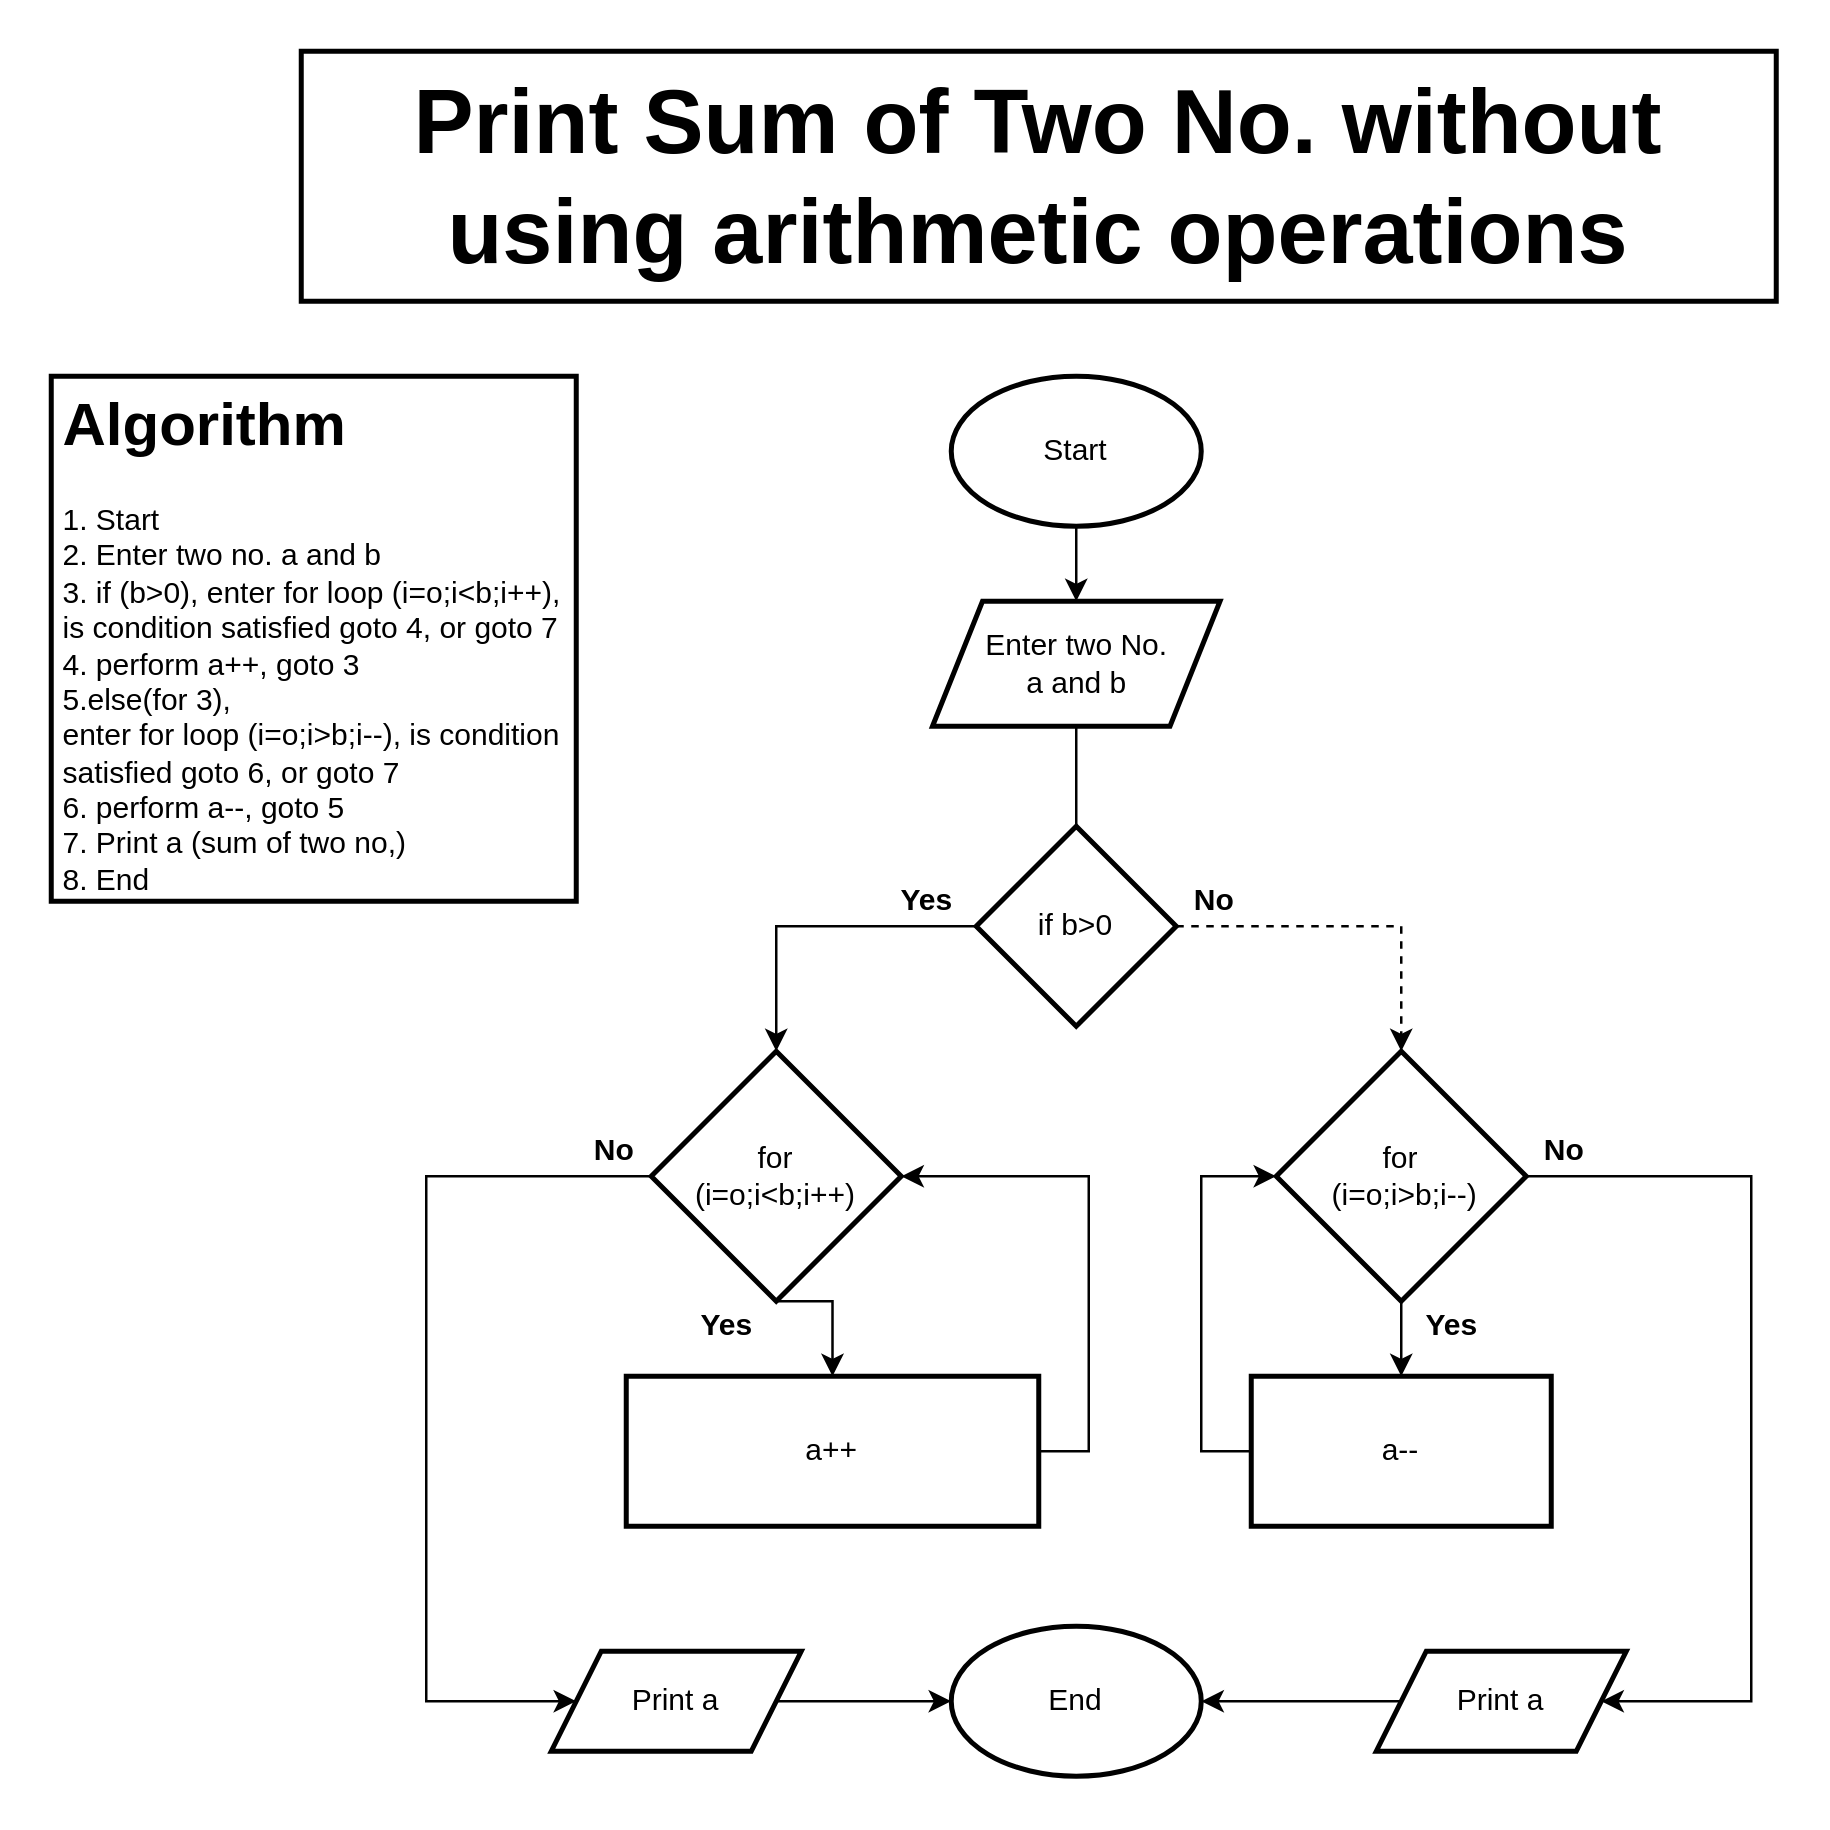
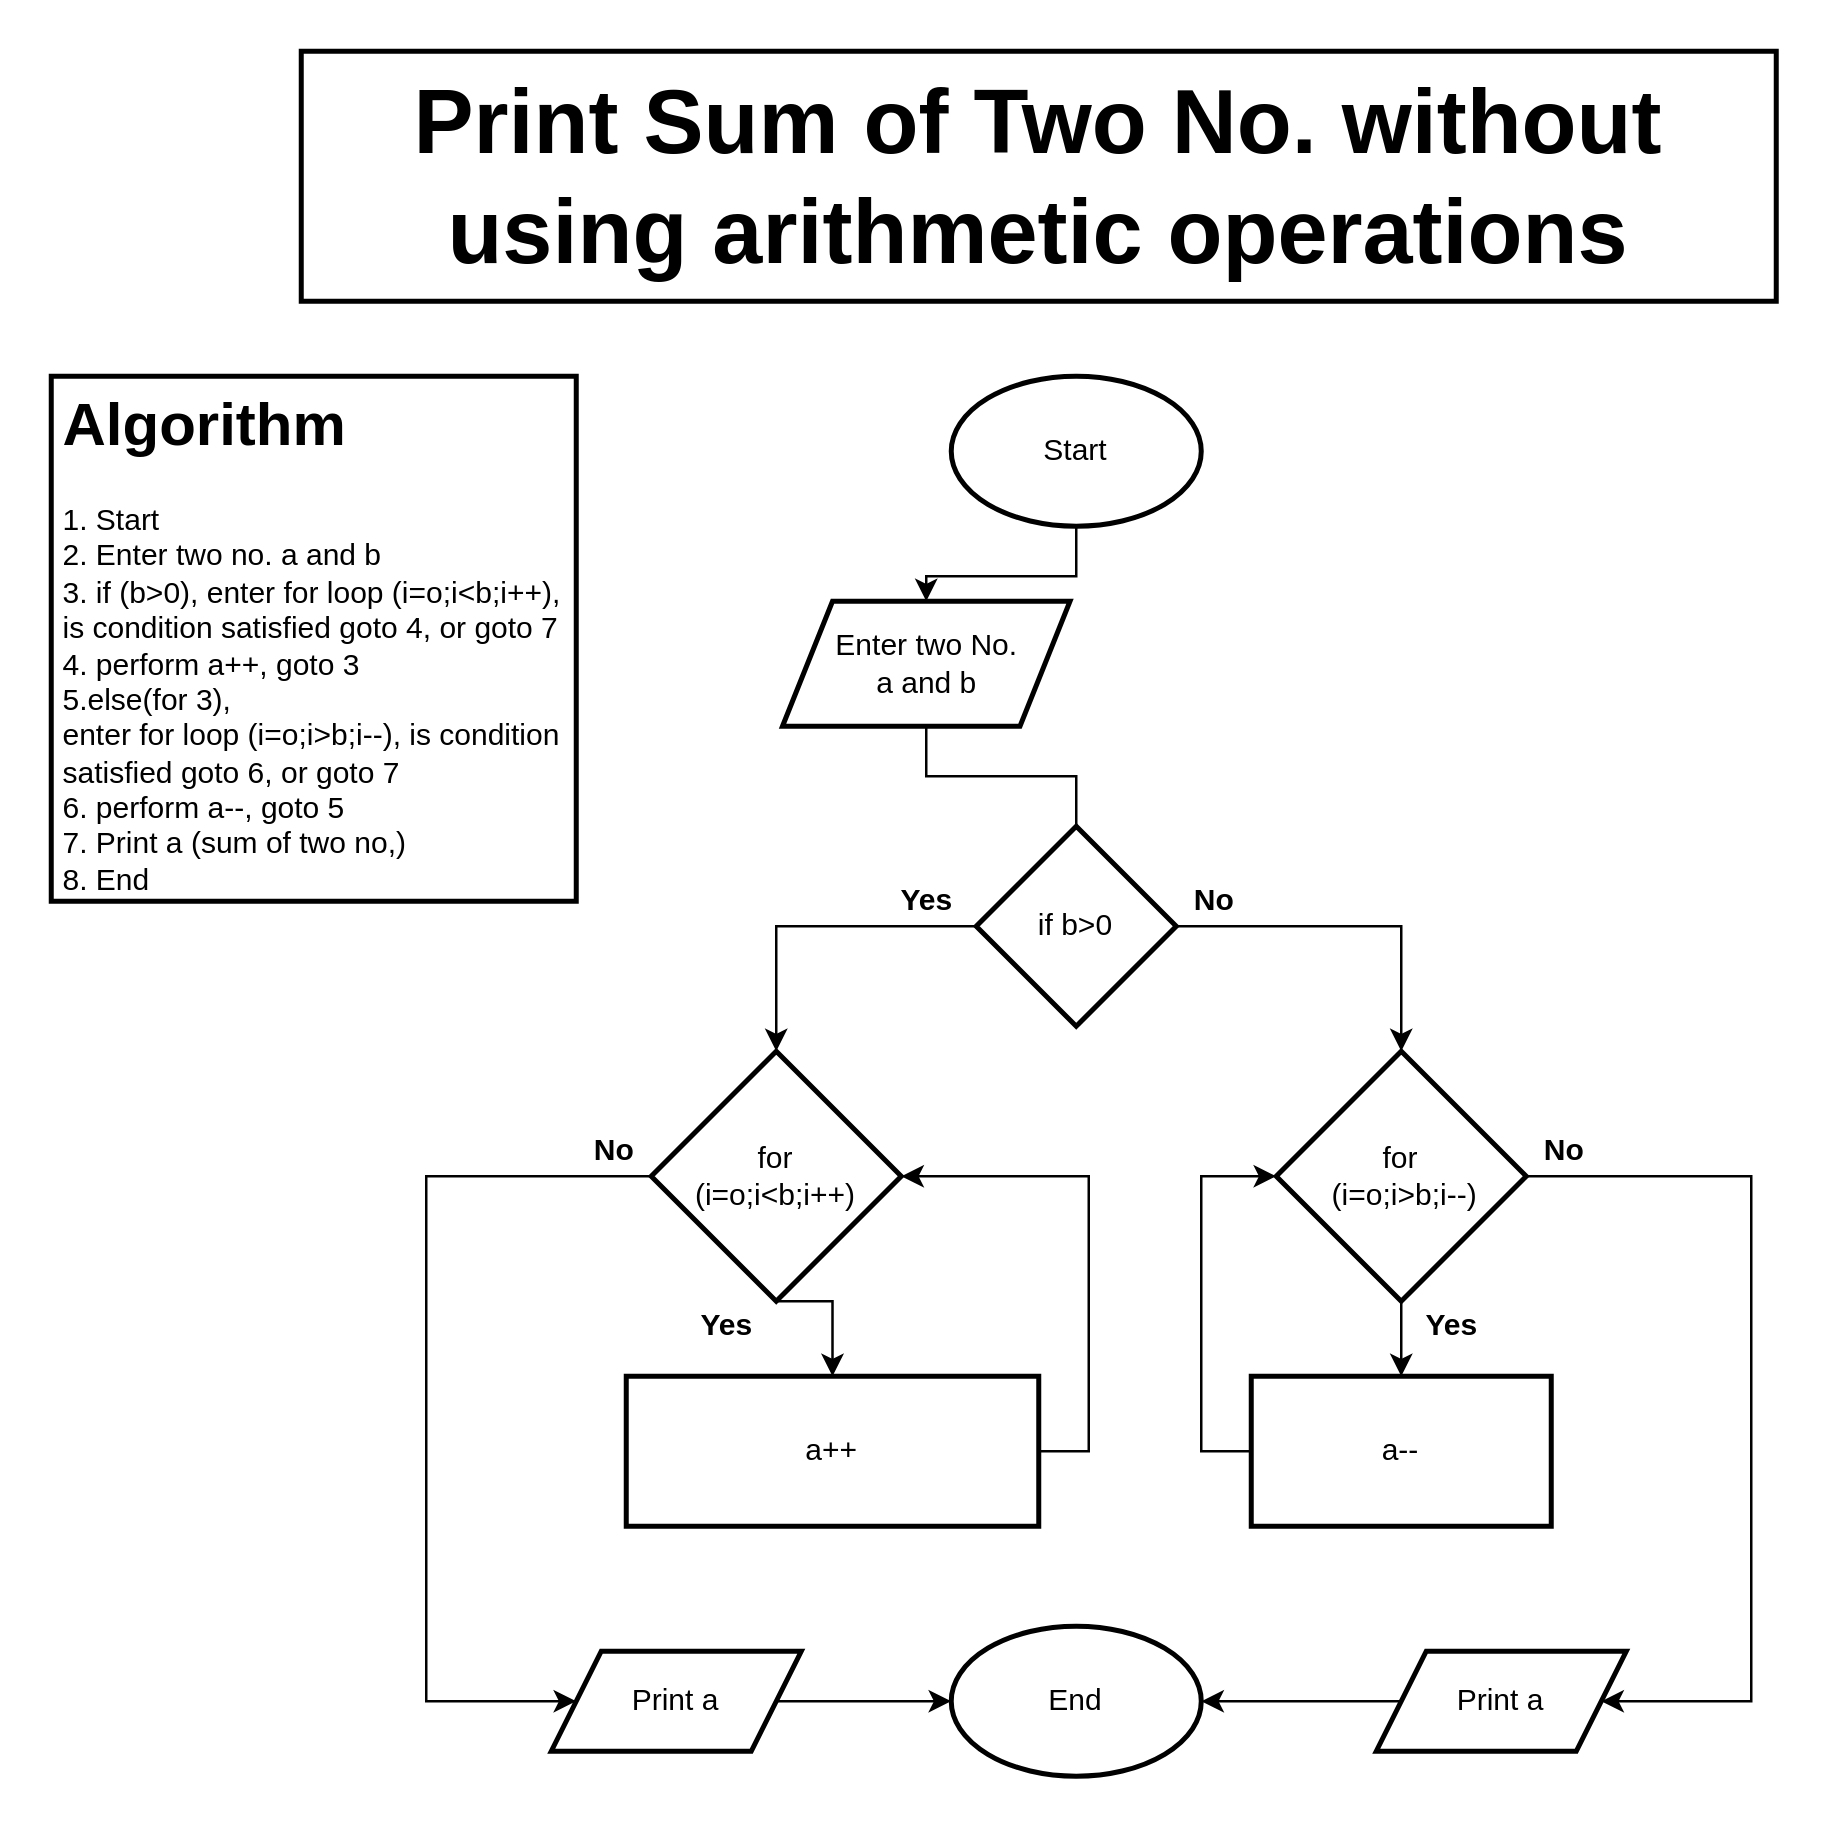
  <mxCell id="0" />
  <mxCell id="1" parent="0" />
  <mxCell id="2" value="&lt;font style=&quot;font-size: 36px&quot;&gt;Print Sum of Two No. without using arithmetic operations&lt;/font&gt;" style="text;html=1;fillColor=none;align=center;verticalAlign=middle;whiteSpace=wrap;rounded=0;strokeColor=#000000;strokeWidth=2;fontStyle=1" vertex="1" parent="1"><mxGeometry x="120" y="20" width="590" height="100" as="geometry" /></mxCell>
  <mxCell id="3" value="&lt;h1&gt;&lt;span&gt;Algorithm&lt;/span&gt;&lt;br&gt;&lt;/h1&gt;&lt;div&gt;&lt;span&gt;1. Start&lt;/span&gt;&lt;/div&gt;&lt;div&gt;&lt;span&gt;2. Enter two no. a and b&lt;/span&gt;&lt;/div&gt;&lt;div&gt;&lt;span&gt;3. if (b&amp;gt;0), enter for loop (i=o;i&amp;lt;b;i++), is condition satisfied goto 4, or goto 7&amp;nbsp;&lt;/span&gt;&lt;/div&gt;&lt;div&gt;&lt;span&gt;4. perform a++, goto 3&lt;/span&gt;&lt;/div&gt;&lt;div&gt;&lt;span&gt;5.else(for 3),&lt;/span&gt;&lt;/div&gt;enter for loop (i=o;i&amp;gt;b;i--), is condition satisfied goto 6, or goto 7&lt;div&gt;6. perform a--, goto 5&lt;/div&gt;&lt;div&gt;7. Print a (sum of two no,)&lt;/div&gt;&lt;div&gt;8. End&amp;nbsp;&lt;/div&gt;" style="text;html=1;fillColor=none;spacing=5;spacingTop=-20;whiteSpace=wrap;overflow=hidden;rounded=0;strokeColor=#000000;strokeWidth=2;" vertex="1" parent="1"><mxGeometry x="20" y="150" width="210" height="210" as="geometry" /></mxCell>
  <mxCell id="4" style="edgeStyle=orthogonalEdgeStyle;rounded=0;orthogonalLoop=1;jettySize=auto;html=1;exitX=0.5;exitY=1;exitDx=0;exitDy=0;entryX=0.5;entryY=0;entryDx=0;entryDy=0;" edge="1" parent="1" source="5" target="8"><mxGeometry relative="1" as="geometry" /></mxCell>
  <mxCell id="5" value="Start" style="ellipse;whiteSpace=wrap;html=1;strokeColor=#000000;strokeWidth=2;" vertex="1" parent="1"><mxGeometry x="380" y="150" width="100" height="60" as="geometry" /></mxCell>
  <mxCell id="6" value="End" style="ellipse;whiteSpace=wrap;html=1;strokeColor=#000000;strokeWidth=2;" vertex="1" parent="1"><mxGeometry x="380" y="650" width="100" height="60" as="geometry" /></mxCell>
  <mxCell id="7" style="edgeStyle=orthogonalEdgeStyle;rounded=0;orthogonalLoop=1;jettySize=auto;html=1;exitX=0.5;exitY=1;exitDx=0;exitDy=0;endArrow=none;" edge="1" parent="1" source="8" target="11"><mxGeometry relative="1" as="geometry" /></mxCell>
- <mxCell id="8" value="Enter two No. &lt;br&gt;a and b" style="shape=parallelogram;perimeter=parallelogramPerimeter;whiteSpace=wrap;html=1;fixedSize=1;strokeColor=#000000;strokeWidth=2;" vertex="1" parent="1"><mxGeometry x="372.5" y="240" width="115" height="50" as="geometry" /></mxCell>
+ <mxCell id="8" value="Enter two No. &lt;br&gt;a and b" style="shape=parallelogram;perimeter=parallelogramPerimeter;whiteSpace=wrap;html=1;fixedSize=1;strokeColor=#000000;strokeWidth=2;" vertex="1" parent="1"><mxGeometry x="312.5" y="240" width="115" height="50" as="geometry" /></mxCell>
  <mxCell id="9" style="edgeStyle=orthogonalEdgeStyle;rounded=0;orthogonalLoop=1;jettySize=auto;html=1;exitX=0;exitY=0.5;exitDx=0;exitDy=0;entryX=0.5;entryY=0;entryDx=0;entryDy=0;" edge="1" parent="1" source="11" target="14"><mxGeometry relative="1" as="geometry" /></mxCell>
- <mxCell id="10" style="edgeStyle=orthogonalEdgeStyle;rounded=0;orthogonalLoop=1;jettySize=auto;html=1;exitX=1;exitY=0.5;exitDx=0;exitDy=0;dashed=1;" edge="1" parent="1" source="11" target="17"><mxGeometry relative="1" as="geometry" /></mxCell>
+ <mxCell id="10" style="edgeStyle=orthogonalEdgeStyle;rounded=0;orthogonalLoop=1;jettySize=auto;html=1;exitX=1;exitY=0.5;exitDx=0;exitDy=0;" edge="1" parent="1" source="11" target="17"><mxGeometry relative="1" as="geometry" /></mxCell>
  <mxCell id="11" value="if b&amp;gt;0" style="rhombus;whiteSpace=wrap;html=1;strokeColor=#000000;strokeWidth=2;" vertex="1" parent="1"><mxGeometry x="390" y="330" width="80" height="80" as="geometry" /></mxCell>
  <mxCell id="12" style="edgeStyle=orthogonalEdgeStyle;rounded=0;orthogonalLoop=1;jettySize=auto;html=1;exitX=0.5;exitY=1;exitDx=0;exitDy=0;entryX=0.5;entryY=0;entryDx=0;entryDy=0;" edge="1" parent="1" source="14" target="19"><mxGeometry relative="1" as="geometry" /></mxCell>
  <mxCell id="13" style="edgeStyle=orthogonalEdgeStyle;rounded=0;orthogonalLoop=1;jettySize=auto;html=1;exitX=0;exitY=0.5;exitDx=0;exitDy=0;entryX=0;entryY=0.5;entryDx=0;entryDy=0;" edge="1" parent="1" source="14" target="31"><mxGeometry relative="1" as="geometry"><Array as="points"><mxPoint x="170" y="470" /><mxPoint x="170" y="680" /></Array></mxGeometry></mxCell>
  <mxCell id="14" value="&lt;span style=&quot;text-align: left&quot;&gt;for&lt;br&gt;(i=o;i&amp;lt;b;i++)&lt;/span&gt;" style="rhombus;whiteSpace=wrap;html=1;strokeColor=#000000;strokeWidth=2;" vertex="1" parent="1"><mxGeometry x="260" y="420" width="100" height="100" as="geometry" /></mxCell>
  <mxCell id="15" style="edgeStyle=orthogonalEdgeStyle;rounded=0;orthogonalLoop=1;jettySize=auto;html=1;exitX=0.5;exitY=1;exitDx=0;exitDy=0;entryX=0.5;entryY=0;entryDx=0;entryDy=0;" edge="1" parent="1" source="17" target="21"><mxGeometry relative="1" as="geometry" /></mxCell>
  <mxCell id="16" style="edgeStyle=orthogonalEdgeStyle;rounded=0;orthogonalLoop=1;jettySize=auto;html=1;exitX=1;exitY=0.5;exitDx=0;exitDy=0;entryX=1;entryY=0.5;entryDx=0;entryDy=0;" edge="1" parent="1" source="17" target="29"><mxGeometry relative="1" as="geometry"><Array as="points"><mxPoint x="700" y="470" /><mxPoint x="700" y="680" /></Array></mxGeometry></mxCell>
  <mxCell id="17" value="&lt;span style=&quot;text-align: left&quot;&gt;for&lt;br&gt;&lt;/span&gt;&lt;span style=&quot;text-align: left&quot;&gt;&amp;nbsp;(i=o;i&amp;gt;b;i--)&lt;/span&gt;&lt;span style=&quot;text-align: left&quot;&gt;&lt;br&gt;&lt;/span&gt;" style="rhombus;whiteSpace=wrap;html=1;strokeColor=#000000;strokeWidth=2;" vertex="1" parent="1"><mxGeometry x="510" y="420" width="100" height="100" as="geometry" /></mxCell>
  <mxCell id="18" style="edgeStyle=orthogonalEdgeStyle;rounded=0;orthogonalLoop=1;jettySize=auto;html=1;exitX=1;exitY=0.5;exitDx=0;exitDy=0;entryX=1;entryY=0.5;entryDx=0;entryDy=0;" edge="1" parent="1" source="19" target="14"><mxGeometry relative="1" as="geometry" /></mxCell>
  <mxCell id="19" value="a++" style="rounded=0;whiteSpace=wrap;html=1;strokeColor=#000000;strokeWidth=2;" vertex="1" parent="1"><mxGeometry x="250" y="550" width="165" height="60" as="geometry" /></mxCell>
  <mxCell id="20" style="edgeStyle=orthogonalEdgeStyle;rounded=0;orthogonalLoop=1;jettySize=auto;html=1;exitX=0;exitY=0.5;exitDx=0;exitDy=0;entryX=0;entryY=0.5;entryDx=0;entryDy=0;" edge="1" parent="1" source="21" target="17"><mxGeometry relative="1" as="geometry" /></mxCell>
  <mxCell id="21" value="a--" style="rounded=0;whiteSpace=wrap;html=1;strokeColor=#000000;strokeWidth=2;" vertex="1" parent="1"><mxGeometry x="500" y="550" width="120" height="60" as="geometry" /></mxCell>
  <mxCell id="22" value="&lt;b&gt;Yes&lt;/b&gt;" style="text;html=1;align=center;verticalAlign=middle;resizable=0;points=[];autosize=1;" vertex="1" parent="1"><mxGeometry x="350" y="350" width="40" height="20" as="geometry" /></mxCell>
  <mxCell id="23" value="&lt;b&gt;No&lt;/b&gt;" style="text;html=1;align=center;verticalAlign=middle;resizable=0;points=[];autosize=1;" vertex="1" parent="1"><mxGeometry x="470" y="350" width="30" height="20" as="geometry" /></mxCell>
  <mxCell id="24" value="&lt;b&gt;Yes&lt;/b&gt;" style="text;html=1;align=center;verticalAlign=middle;resizable=0;points=[];autosize=1;" vertex="1" parent="1"><mxGeometry x="270" y="520" width="40" height="20" as="geometry" /></mxCell>
  <mxCell id="25" value="&lt;b&gt;Yes&lt;/b&gt;" style="text;html=1;align=center;verticalAlign=middle;resizable=0;points=[];autosize=1;" vertex="1" parent="1"><mxGeometry x="560" y="520" width="40" height="20" as="geometry" /></mxCell>
  <mxCell id="26" value="&lt;b&gt;No&lt;/b&gt;" style="text;html=1;align=center;verticalAlign=middle;resizable=0;points=[];autosize=1;" vertex="1" parent="1"><mxGeometry x="230" y="450" width="30" height="20" as="geometry" /></mxCell>
  <mxCell id="27" value="&lt;b&gt;No&lt;/b&gt;" style="text;html=1;align=center;verticalAlign=middle;resizable=0;points=[];autosize=1;" vertex="1" parent="1"><mxGeometry x="610" y="450" width="30" height="20" as="geometry" /></mxCell>
  <mxCell id="28" style="edgeStyle=orthogonalEdgeStyle;rounded=0;orthogonalLoop=1;jettySize=auto;html=1;exitX=0;exitY=0.5;exitDx=0;exitDy=0;entryX=1;entryY=0.5;entryDx=0;entryDy=0;" edge="1" parent="1" source="29" target="6"><mxGeometry relative="1" as="geometry" /></mxCell>
  <mxCell id="29" value="Print a" style="shape=parallelogram;perimeter=parallelogramPerimeter;whiteSpace=wrap;html=1;fixedSize=1;strokeColor=#000000;strokeWidth=2;" vertex="1" parent="1"><mxGeometry x="550" y="660" width="100" height="40" as="geometry" /></mxCell>
  <mxCell id="30" style="edgeStyle=orthogonalEdgeStyle;rounded=0;orthogonalLoop=1;jettySize=auto;html=1;exitX=1;exitY=0.5;exitDx=0;exitDy=0;entryX=0;entryY=0.5;entryDx=0;entryDy=0;" edge="1" parent="1" source="31" target="6"><mxGeometry relative="1" as="geometry" /></mxCell>
  <mxCell id="31" value="Print a" style="shape=parallelogram;perimeter=parallelogramPerimeter;whiteSpace=wrap;html=1;fixedSize=1;strokeColor=#000000;strokeWidth=2;" vertex="1" parent="1"><mxGeometry x="220" y="660" width="100" height="40" as="geometry" /></mxCell>
